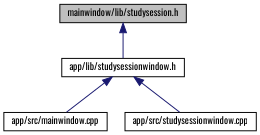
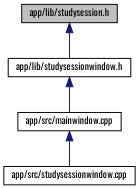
  digraph {
    fontname=Oswald
    node [color=black fillcolor=white fontname=Oswald fontsize=10 shape=record style=filled]
    edge [color=midnightblue dir=back fontname=Oswald fontsize=10 labelfontname=Helvetica labelfontsize=10 style=solid]
-   n1 [fillcolor=grey75 fontcolor=black height=0.2 label="mainwindow/lib/studysession.h" width=0.4]
+   n1 [fillcolor=grey75 fontcolor=black height=0.2 label="app/lib/studysession.h" width=0.4]
    n2 [height=0.2 label="app/lib/studysessionwindow.h" width=0.4]
    n3 [height=0.2 label="app/src/mainwindow.cpp" width=0.4]
    n4 [height=0.2 label="app/src/studysessionwindow.cpp" width=0.4]
    n1 -> n2
    n2 -> n3
-   n2 -> n4
+   n3 -> n4
  }
